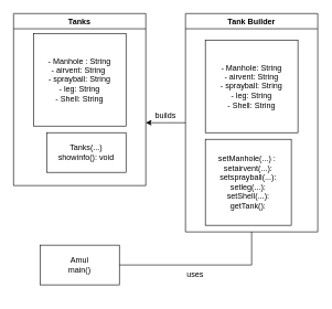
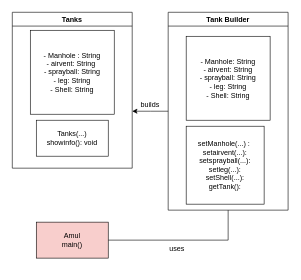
  <mxCell id="0" />
  <mxCell id="1" parent="0" />
  <mxCell id="2" value="Tanks" style="swimlane;whiteSpace=wrap;html=1;" vertex="1" parent="1"><mxGeometry x="20" y="20" width="200" height="260" as="geometry" /></mxCell>
  <mxCell id="3" value="- Manhole : String&lt;br&gt;- airvent: String&amp;nbsp;&lt;br&gt;- sprayball: String&lt;br&gt;- leg: String&lt;br&gt;- Shell: String" style="whiteSpace=wrap;html=1;aspect=fixed;" vertex="1" parent="2"><mxGeometry x="30" y="30" width="140" height="140" as="geometry" /></mxCell>
- <mxCell id="4" value="Tanks(...)&lt;br&gt;showinfo(): void" style="rounded=0;whiteSpace=wrap;html=1;" vertex="1" parent="2"><mxGeometry x="50" y="180" width="120" height="60" as="geometry" /></mxCell>
+ <mxCell id="4" value="Tanks(...)&lt;br&gt;showinfo(): void" style="rounded=0;whiteSpace=wrap;html=1;" vertex="1" parent="2"><mxGeometry x="40" y="180" width="120" height="60" as="geometry" /></mxCell>
  <mxCell id="5" style="edgeStyle=orthogonalEdgeStyle;rounded=0;orthogonalLoop=1;jettySize=auto;html=1;" edge="1" parent="1" source="6"><mxGeometry relative="1" as="geometry"><mxPoint x="220" y="185" as="targetPoint" /></mxGeometry></mxCell>
  <mxCell id="6" value="Tank Builder" style="swimlane;whiteSpace=wrap;html=1;" vertex="1" parent="1"><mxGeometry x="280" y="20" width="200" height="330" as="geometry" /></mxCell>
  <mxCell id="7" value="- Manhole: String&lt;br&gt;- airvent: String&lt;br&gt;- sprayball: String&lt;br&gt;- leg: String&lt;br&gt;- Shell: String" style="whiteSpace=wrap;html=1;aspect=fixed;" vertex="1" parent="6"><mxGeometry x="30" y="40" width="140" height="140" as="geometry" /></mxCell>
  <mxCell id="8" value="setManhole(...) :&amp;nbsp;&lt;br&gt;setairvent(...):&lt;br&gt;setsprayball(...):&lt;br&gt;setleg(...):&lt;br&gt;setShell(...):&lt;br&gt;getTank():" style="whiteSpace=wrap;html=1;aspect=fixed;" vertex="1" parent="6"><mxGeometry x="30" y="190" width="130" height="130" as="geometry" /></mxCell>
  <mxCell id="9" style="edgeStyle=orthogonalEdgeStyle;rounded=0;orthogonalLoop=1;jettySize=auto;html=1;entryX=0.5;entryY=1;entryDx=0;entryDy=0;endArrow=none;" edge="1" parent="1" source="10" target="6"><mxGeometry relative="1" as="geometry" /></mxCell>
- <mxCell id="10" value="Amul&lt;br&gt;main()" style="rounded=0;whiteSpace=wrap;html=1;" vertex="1" parent="1"><mxGeometry x="60" y="370" width="120" height="60" as="geometry" /></mxCell>
+ <mxCell id="10" value="Amul&lt;br&gt;main()" style="rounded=0;whiteSpace=wrap;html=1;fillColor=#f8cecc;" vertex="1" parent="1"><mxGeometry x="60" y="370" width="120" height="60" as="geometry" /></mxCell>
  <mxCell id="11" value="uses" style="text;html=1;strokeColor=none;fillColor=none;align=center;verticalAlign=middle;whiteSpace=wrap;rounded=0;" vertex="1" parent="1"><mxGeometry x="245" y="385" width="100" height="60" as="geometry" /></mxCell>
  <mxCell id="12" value="builds" style="text;html=1;strokeColor=none;fillColor=none;align=center;verticalAlign=middle;whiteSpace=wrap;rounded=0;" vertex="1" parent="1"><mxGeometry x="220" y="160" width="60" height="30" as="geometry" /></mxCell>
